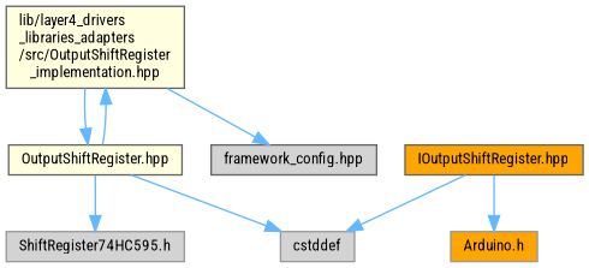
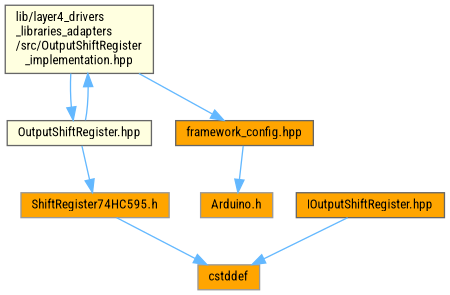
  digraph {
    fontname="Roboto Condensed"
    node [color=grey40 fillcolor=lightgrey fontname="Roboto Condensed" fontsize=10 shape=box style=filled]
    edge [color=steelblue1 fontname="Roboto Condensed" fontsize=10 labelfontname=Helvetica labelfontsize=10 style=solid]
    n1 [color=gray40 fillcolor=lightyellow fontcolor=black height=0.2 label="lib/layer4_drivers\l_libraries_adapters\l/src/OutputShiftRegister\l_implementation.hpp" width=0.4]
    n2 [fillcolor=lightyellow height=0.2 label="OutputShiftRegister.hpp" width=0.4]
-   n3 [height=0.2 label="framework_config.hpp" width=0.4]
-   n4 [color=grey60 height=0.2 label=cstddef width=0.4]
-   n5 [color=grey60 height=0.2 label="ShiftRegister74HC595.h" width=0.4]
+   n3 [fillcolor=orange height=0.2 label="framework_config.hpp" width=0.4]
+   n4 [color=grey60 fillcolor=orange height=0.2 label=cstddef width=0.4]
+   n5 [color=grey60 fillcolor=orange height=0.2 label="ShiftRegister74HC595.h" width=0.4]
    n6 [color=grey60 fillcolor=orange height=0.2 label="Arduino.h" width=0.4]
    n7 [fillcolor=orange height=0.2 label="IOutputShiftRegister.hpp" width=0.4]
    n1 -> n2
    n1 -> n3
    n2 -> n1
-   n2 -> n4
+   n5 -> n4
    n2 -> n5
-   n7 -> n6
+   n3 -> n6
    n7 -> n4
  }
